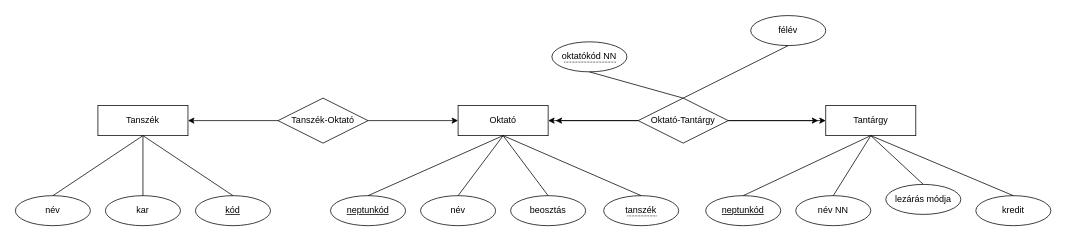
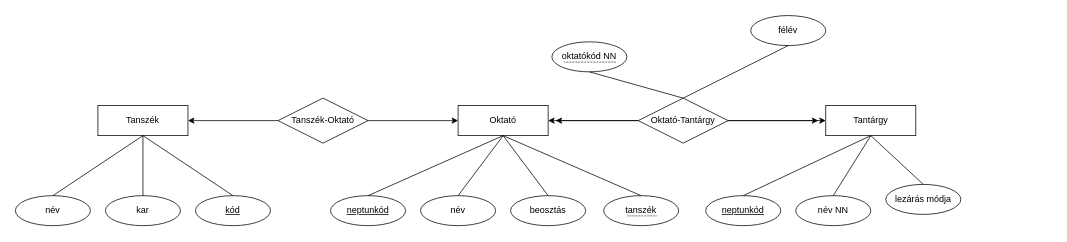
  <mxCell id="0" />
  <mxCell id="1" parent="0" />
  <mxCell id="2" value="Tanszék" style="whiteSpace=wrap;html=1;align=center;" vertex="1" parent="1"><mxGeometry x="130" y="140" width="120" height="40" as="geometry" /></mxCell>
  <mxCell id="3" value="Oktató" style="whiteSpace=wrap;html=1;align=center;" vertex="1" parent="1"><mxGeometry x="610" y="140" width="120" height="40" as="geometry" /></mxCell>
  <mxCell id="4" value="Tantárgy" style="whiteSpace=wrap;html=1;align=center;" vertex="1" parent="1"><mxGeometry x="1100" y="140" width="120" height="40" as="geometry" /></mxCell>
  <mxCell id="5" value="név" style="ellipse;whiteSpace=wrap;html=1;align=center;" vertex="1" parent="1"><mxGeometry x="20" y="260" width="100" height="40" as="geometry" /></mxCell>
  <mxCell id="6" value="kar" style="ellipse;whiteSpace=wrap;html=1;align=center;" vertex="1" parent="1"><mxGeometry x="140" y="260" width="100" height="40" as="geometry" /></mxCell>
  <mxCell id="7" value="kód" style="ellipse;whiteSpace=wrap;html=1;align=center;fontStyle=4;" vertex="1" parent="1"><mxGeometry x="260" y="260" width="100" height="40" as="geometry" /></mxCell>
  <mxCell id="8" value="" style="endArrow=none;html=1;rounded=0;entryX=0.5;entryY=1;entryDx=0;entryDy=0;exitX=0.5;exitY=0;exitDx=0;exitDy=0;" edge="1" parent="1" source="5" target="2"><mxGeometry width="50" height="50" relative="1" as="geometry"><mxPoint x="880" y="130" as="sourcePoint" /><mxPoint x="930" y="80" as="targetPoint" /></mxGeometry></mxCell>
  <mxCell id="9" value="" style="endArrow=none;html=1;rounded=0;exitX=0.5;exitY=1;exitDx=0;exitDy=0;entryX=0.5;entryY=0;entryDx=0;entryDy=0;" edge="1" parent="1" source="2" target="6"><mxGeometry width="50" height="50" relative="1" as="geometry"><mxPoint x="880" y="130" as="sourcePoint" /><mxPoint x="930" y="80" as="targetPoint" /></mxGeometry></mxCell>
  <mxCell id="10" value="" style="endArrow=none;html=1;rounded=0;entryX=0.5;entryY=0;entryDx=0;entryDy=0;exitX=0.5;exitY=1;exitDx=0;exitDy=0;" edge="1" parent="1" source="2" target="7"><mxGeometry width="50" height="50" relative="1" as="geometry"><mxPoint x="880" y="130" as="sourcePoint" /><mxPoint x="930" y="80" as="targetPoint" /></mxGeometry></mxCell>
  <mxCell id="11" value="neptunkód" style="ellipse;whiteSpace=wrap;html=1;align=center;fontStyle=4;" vertex="1" parent="1"><mxGeometry x="440" y="260" width="100" height="40" as="geometry" /></mxCell>
  <mxCell id="12" value="név" style="ellipse;whiteSpace=wrap;html=1;align=center;" vertex="1" parent="1"><mxGeometry x="560" y="260" width="100" height="40" as="geometry" /></mxCell>
  <mxCell id="13" value="beosztás" style="ellipse;whiteSpace=wrap;html=1;align=center;" vertex="1" parent="1"><mxGeometry x="680" y="260" width="100" height="40" as="geometry" /></mxCell>
  <mxCell id="14" value="&lt;span style=&quot;border-bottom: 1px dotted&quot;&gt;tanszék&lt;br&gt;&lt;/span&gt;" style="ellipse;whiteSpace=wrap;html=1;align=center;" vertex="1" parent="1"><mxGeometry x="804" y="260" width="100" height="40" as="geometry" /></mxCell>
  <mxCell id="15" value="" style="endArrow=none;html=1;rounded=0;entryX=0.5;entryY=1;entryDx=0;entryDy=0;exitX=0.5;exitY=0;exitDx=0;exitDy=0;" edge="1" parent="1" source="11" target="3"><mxGeometry width="50" height="50" relative="1" as="geometry"><mxPoint x="880" y="130" as="sourcePoint" /><mxPoint x="930" y="80" as="targetPoint" /></mxGeometry></mxCell>
  <mxCell id="16" value="" style="endArrow=none;html=1;rounded=0;entryX=0.5;entryY=1;entryDx=0;entryDy=0;exitX=0.5;exitY=0;exitDx=0;exitDy=0;" edge="1" parent="1" source="12" target="3"><mxGeometry width="50" height="50" relative="1" as="geometry"><mxPoint x="880" y="130" as="sourcePoint" /><mxPoint x="930" y="80" as="targetPoint" /></mxGeometry></mxCell>
  <mxCell id="17" value="" style="endArrow=none;html=1;rounded=0;entryX=0.5;entryY=1;entryDx=0;entryDy=0;exitX=0.5;exitY=0;exitDx=0;exitDy=0;" edge="1" parent="1" source="13" target="3"><mxGeometry width="50" height="50" relative="1" as="geometry"><mxPoint x="880" y="130" as="sourcePoint" /><mxPoint x="930" y="80" as="targetPoint" /></mxGeometry></mxCell>
  <mxCell id="18" value="" style="endArrow=none;html=1;rounded=0;exitX=0.5;exitY=0;exitDx=0;exitDy=0;entryX=0.5;entryY=1;entryDx=0;entryDy=0;" edge="1" parent="1" source="14" target="3"><mxGeometry width="50" height="50" relative="1" as="geometry"><mxPoint x="880" y="130" as="sourcePoint" /><mxPoint x="1050" y="-10" as="targetPoint" /></mxGeometry></mxCell>
  <mxCell id="19" value="neptunkód" style="ellipse;whiteSpace=wrap;html=1;align=center;fontStyle=4;" vertex="1" parent="1"><mxGeometry x="940" y="260" width="100" height="40" as="geometry" /></mxCell>
  <mxCell id="20" value="név NN" style="ellipse;whiteSpace=wrap;html=1;align=center;" vertex="1" parent="1"><mxGeometry x="1060" y="260" width="100" height="40" as="geometry" /></mxCell>
- <mxCell id="21" value="kredit" style="ellipse;whiteSpace=wrap;html=1;align=center;" vertex="1" parent="1"><mxGeometry x="1300" y="260" width="100" height="40" as="geometry" /></mxCell>
  <mxCell id="22" value="lezárás módja" style="ellipse;whiteSpace=wrap;html=1;align=center;" vertex="1" parent="1"><mxGeometry x="1180" y="245" width="100" height="40" as="geometry" /></mxCell>
  <mxCell id="23" value="" style="endArrow=none;html=1;rounded=0;entryX=0.5;entryY=1;entryDx=0;entryDy=0;exitX=0.5;exitY=0;exitDx=0;exitDy=0;" edge="1" parent="1" source="19" target="4"><mxGeometry width="50" height="50" relative="1" as="geometry"><mxPoint x="880" y="130" as="sourcePoint" /><mxPoint x="930" y="80" as="targetPoint" /></mxGeometry></mxCell>
  <mxCell id="24" value="" style="endArrow=none;html=1;rounded=0;exitX=0.5;exitY=1;exitDx=0;exitDy=0;entryX=0.5;entryY=0;entryDx=0;entryDy=0;" edge="1" parent="1" source="4" target="20"><mxGeometry width="50" height="50" relative="1" as="geometry"><mxPoint x="880" y="130" as="sourcePoint" /><mxPoint x="930" y="80" as="targetPoint" /></mxGeometry></mxCell>
- <mxCell id="25" value="" style="endArrow=none;html=1;rounded=0;exitX=0.5;exitY=1;exitDx=0;exitDy=0;entryX=0.5;entryY=0;entryDx=0;entryDy=0;" edge="1" parent="1" source="4" target="21"><mxGeometry width="50" height="50" relative="1" as="geometry"><mxPoint x="880" y="130" as="sourcePoint" /><mxPoint x="930" y="80" as="targetPoint" /></mxGeometry></mxCell>
  <mxCell id="26" value="" style="endArrow=none;html=1;rounded=0;exitX=0.5;exitY=1;exitDx=0;exitDy=0;entryX=0.5;entryY=0;entryDx=0;entryDy=0;" edge="1" parent="1" source="4" target="22"><mxGeometry width="50" height="50" relative="1" as="geometry"><mxPoint x="880" y="130" as="sourcePoint" /><mxPoint x="930" y="80" as="targetPoint" /></mxGeometry></mxCell>
  <mxCell id="27" value="Oktató-Tantárgy" style="shape=rhombus;perimeter=rhombusPerimeter;whiteSpace=wrap;html=1;align=center;" vertex="1" parent="1"><mxGeometry x="850" y="130" width="120" height="60" as="geometry" /></mxCell>
  <mxCell id="28" value="&lt;span style=&quot;border-bottom: 1px dotted&quot;&gt;oktatókód NN&lt;br&gt;&lt;/span&gt;" style="ellipse;whiteSpace=wrap;html=1;align=center;" vertex="1" parent="1"><mxGeometry x="735" y="55" width="100" height="40" as="geometry" /></mxCell>
  <mxCell id="29" value="félév" style="ellipse;whiteSpace=wrap;html=1;align=center;" vertex="1" parent="1"><mxGeometry x="1000" y="20" width="100" height="40" as="geometry" /></mxCell>
  <mxCell id="30" value="" style="endArrow=none;html=1;rounded=0;exitX=0.5;exitY=0;exitDx=0;exitDy=0;entryX=0.5;entryY=1;entryDx=0;entryDy=0;" edge="1" parent="1" source="27" target="29"><mxGeometry width="50" height="50" relative="1" as="geometry"><mxPoint x="1130" y="130" as="sourcePoint" /><mxPoint x="1180" y="80" as="targetPoint" /></mxGeometry></mxCell>
  <mxCell id="31" value="" style="endArrow=none;html=1;rounded=0;exitX=0.5;exitY=0;exitDx=0;exitDy=0;entryX=0.5;entryY=1;entryDx=0;entryDy=0;" edge="1" parent="1" source="27" target="28"><mxGeometry width="50" height="50" relative="1" as="geometry"><mxPoint x="1130" y="130" as="sourcePoint" /><mxPoint x="1180" y="80" as="targetPoint" /></mxGeometry></mxCell>
  <mxCell id="32" value="" style="endArrow=classic;html=1;rounded=0;exitX=1;exitY=0.5;exitDx=0;exitDy=0;entryX=0;entryY=0.5;entryDx=0;entryDy=0;" edge="1" parent="1" source="27" target="4"><mxGeometry width="50" height="50" relative="1" as="geometry"><mxPoint x="870" y="130" as="sourcePoint" /><mxPoint x="920" y="80" as="targetPoint" /></mxGeometry></mxCell>
  <mxCell id="33" value="" style="endArrow=classic;html=1;rounded=0;exitX=1;exitY=0.5;exitDx=0;exitDy=0;" edge="1" parent="1" source="27"><mxGeometry width="50" height="50" relative="1" as="geometry"><mxPoint x="870" y="130" as="sourcePoint" /><mxPoint x="1090" y="160" as="targetPoint" /></mxGeometry></mxCell>
  <mxCell id="34" value="" style="endArrow=classic;html=1;rounded=0;exitX=0;exitY=0.5;exitDx=0;exitDy=0;entryX=1;entryY=0.5;entryDx=0;entryDy=0;" edge="1" parent="1" source="27" target="3"><mxGeometry width="50" height="50" relative="1" as="geometry"><mxPoint x="870" y="130" as="sourcePoint" /><mxPoint x="920" y="80" as="targetPoint" /></mxGeometry></mxCell>
  <mxCell id="35" value="" style="endArrow=classic;html=1;rounded=0;" edge="1" parent="1"><mxGeometry width="50" height="50" relative="1" as="geometry"><mxPoint x="850" y="160" as="sourcePoint" /><mxPoint x="740" y="160" as="targetPoint" /></mxGeometry></mxCell>
  <mxCell id="36" value="Tanszék-Oktató" style="shape=rhombus;perimeter=rhombusPerimeter;whiteSpace=wrap;html=1;align=center;" vertex="1" parent="1"><mxGeometry x="370" y="130" width="120" height="60" as="geometry" /></mxCell>
  <mxCell id="37" value="" style="endArrow=classic;html=1;rounded=0;exitX=1;exitY=0.5;exitDx=0;exitDy=0;entryX=0;entryY=0.5;entryDx=0;entryDy=0;" edge="1" parent="1" source="36" target="3"><mxGeometry width="50" height="50" relative="1" as="geometry"><mxPoint x="550" y="130" as="sourcePoint" /><mxPoint x="600" y="80" as="targetPoint" /></mxGeometry></mxCell>
  <mxCell id="38" value="" style="endArrow=classic;html=1;rounded=0;exitX=0;exitY=0.5;exitDx=0;exitDy=0;entryX=1;entryY=0.5;entryDx=0;entryDy=0;" edge="1" parent="1" source="36" target="2"><mxGeometry width="50" height="50" relative="1" as="geometry"><mxPoint x="550" y="130" as="sourcePoint" /><mxPoint x="600" y="80" as="targetPoint" /></mxGeometry></mxCell>
